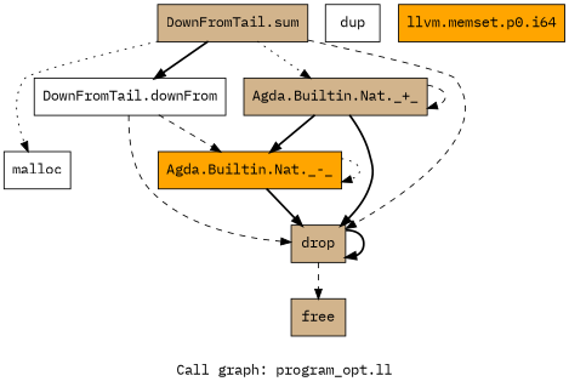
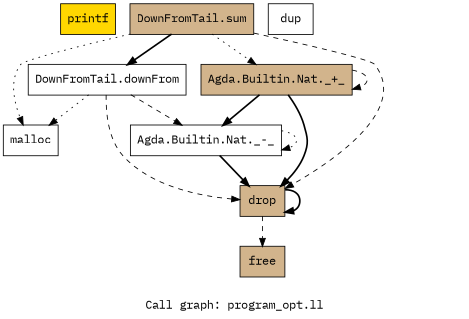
  digraph {
    fontname="IBM Plex Mono"
    label="Call graph: program_opt.ll"
    node [fillcolor=tan fontname="IBM Plex Mono" shape=record style=filled]
    edge [fontname="IBM Plex Mono" style=dashed]
+   n1 [fillcolor=gold label="{printf}"]
    n2 [fillcolor=white label="{malloc}"]
    n3 [label="{free}"]
    n4 [label="{Agda.Builtin.Nat._+_}"]
    n5 [label="{drop}"]
-   n6 [fillcolor=orange label="{Agda.Builtin.Nat._-_}"]
+   n6 [fillcolor=white label="{Agda.Builtin.Nat._-_}"]
    n7 [fillcolor=white label="{DownFromTail.downFrom}"]
    n8 [label="{DownFromTail.sum}"]
    n9 [fillcolor=white label="{dup}"]
-   n10 [fillcolor=orange label="{llvm.memset.p0.i64}"]
    n4 -> n4
    n4 -> n5 [style=bold]
    n4 -> n6 [style=bold]
    n5 -> n3
    n5 -> n5 [style=bold]
    n6 -> n5 [style=bold]
    n6 -> n6 [style=dotted]
+   n7 -> n2 [style=dotted]
    n7 -> n5
    n7 -> n6
    n8 -> n2 [style=dotted]
    n8 -> n4 [style=dotted]
    n8 -> n5
    n8 -> n7 [style=bold]
  }
